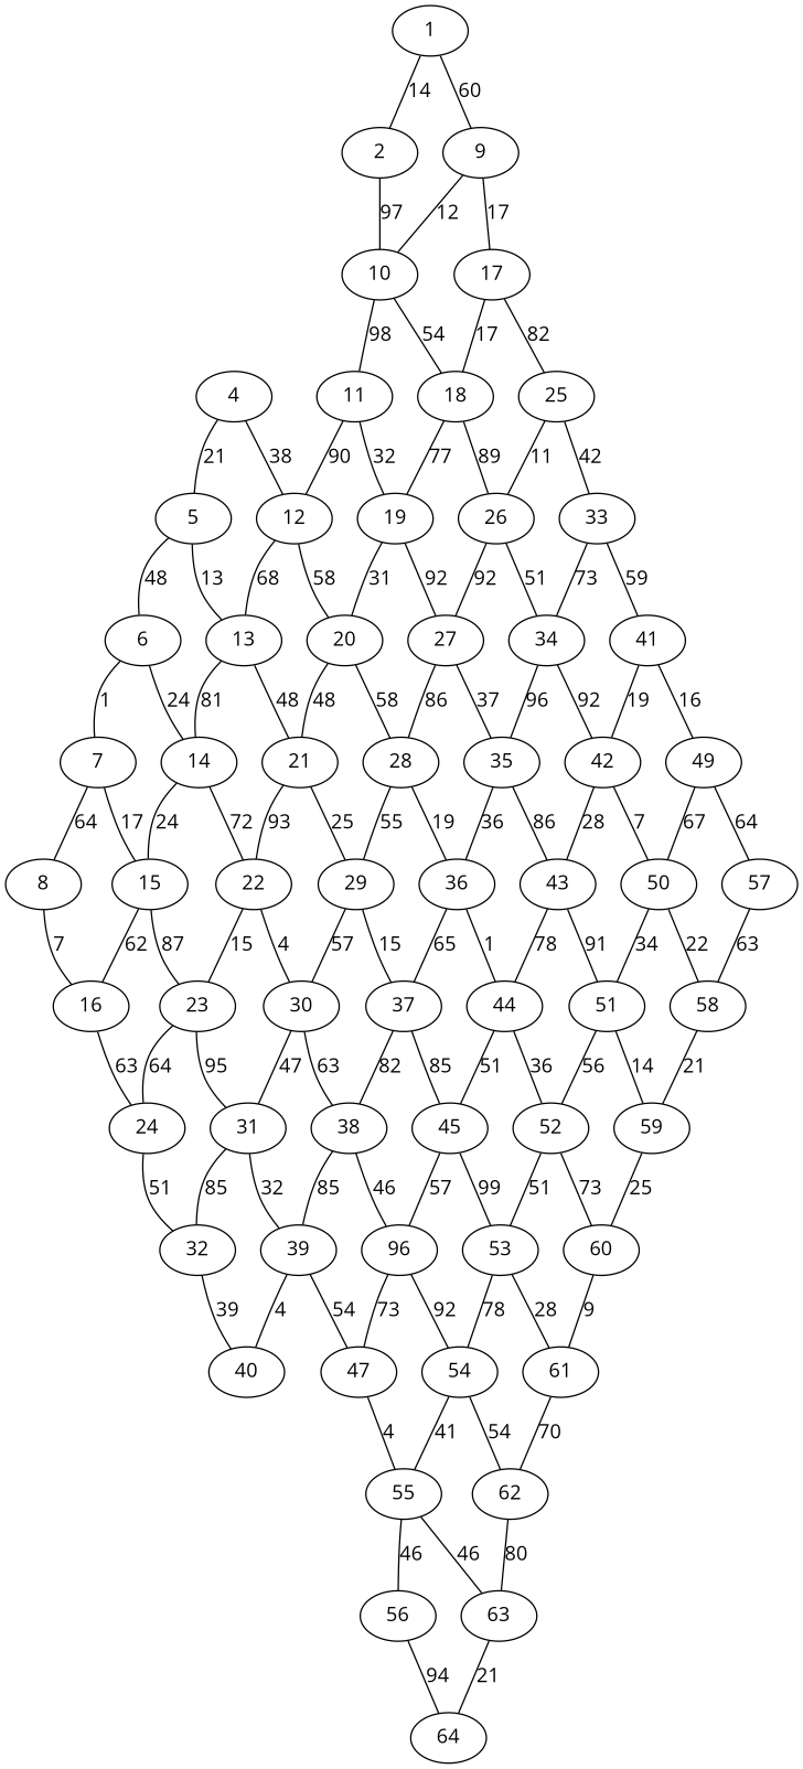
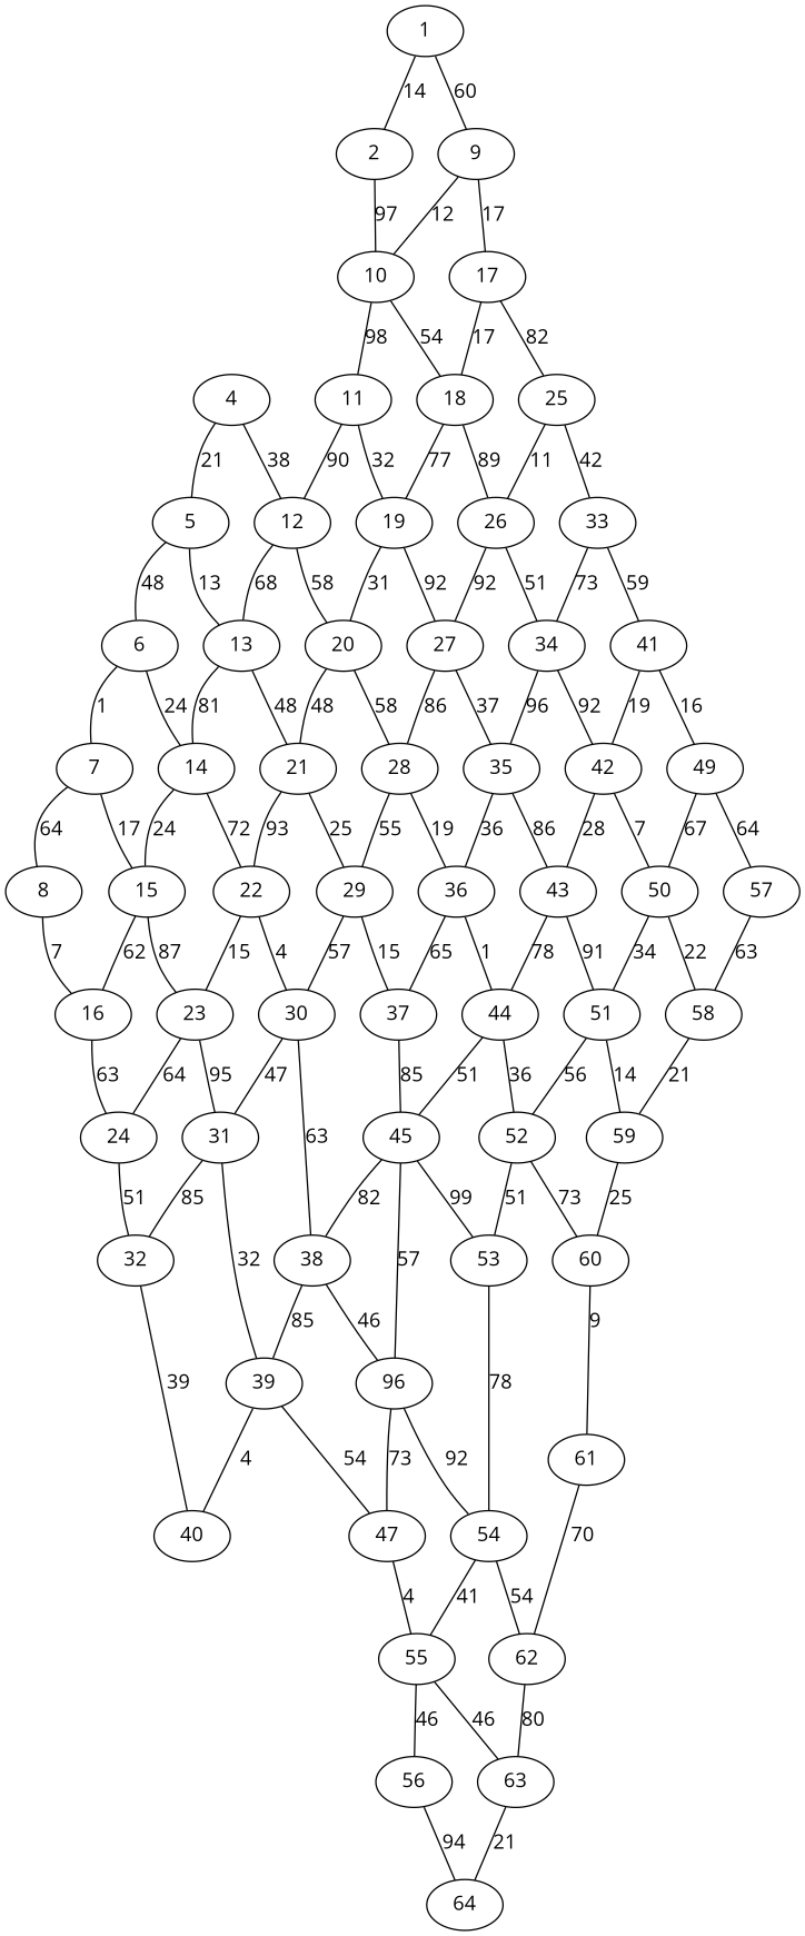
  graph {
    fontname="Open Sans"
    node [fontname="Open Sans"]
    edge [fontname="Open Sans"]
    1
    2
    9
    10
    17
    11
    18
    4
    5
    12
    19
    6
    13
    20
    7
    14
    21
    8
    15
    22
    16
    23
    24
    25
    26
    27
    28
    29
    30
    31
    32
    33
    34
    35
    36
    37
    38
    39
    40
    41
    42
    43
    44
    45
    n45 [label=96]
    47
    49
    50
    51
    52
    53
    54
    55
    57
    58
    59
    60
    61
    62
    56
    63
    64
    1 -- 2 [label=14]
    1 -- 9 [label=60]
    2 -- 10 [label=97]
    9 -- 10 [label=12]
    9 -- 17 [label=17]
    10 -- 11 [label=98]
    10 -- 18 [label=54]
    17 -- 18 [label=17]
    17 -- 25 [label=82]
    11 -- 12 [label=90]
    11 -- 19 [label=32]
    18 -- 19 [label=77]
    18 -- 26 [label=89]
    4 -- 5 [label=21]
    4 -- 12 [label=38]
    5 -- 6 [label=48]
    5 -- 13 [label=13]
    12 -- 13 [label=68]
    12 -- 20 [label=58]
    19 -- 20 [label=31]
    19 -- 27 [label=92]
    6 -- 7 [label=1]
    6 -- 14 [label=24]
    13 -- 14 [label=81]
    13 -- 21 [label=48]
    20 -- 21 [label=48]
    20 -- 28 [label=58]
    7 -- 8 [label=64]
    7 -- 15 [label=17]
    14 -- 15 [label=24]
    14 -- 22 [label=72]
    21 -- 22 [label=93]
    21 -- 29 [label=25]
    8 -- 16 [label=7]
    15 -- 16 [label=62]
    15 -- 23 [label=87]
    22 -- 23 [label=15]
    22 -- 30 [label=4]
    16 -- 24 [label=63]
    23 -- 24 [label=64]
    23 -- 31 [label=95]
    24 -- 32 [label=51]
    25 -- 26 [label=11]
    25 -- 33 [label=42]
    26 -- 27 [label=92]
    26 -- 34 [label=51]
    27 -- 28 [label=86]
    27 -- 35 [label=37]
    28 -- 29 [label=55]
    28 -- 36 [label=19]
    29 -- 30 [label=57]
    29 -- 37 [label=15]
    30 -- 31 [label=47]
    30 -- 38 [label=63]
    31 -- 32 [label=85]
    31 -- 39 [label=32]
    32 -- 40 [label=39]
    33 -- 34 [label=73]
    33 -- 41 [label=59]
    34 -- 35 [label=96]
    34 -- 42 [label=92]
    35 -- 36 [label=36]
    35 -- 43 [label=86]
    36 -- 37 [label=65]
    36 -- 44 [label=1]
-   37 -- 38 [label=82]
+   45 -- 38 [label=82]
    37 -- 45 [label=85]
    38 -- 39 [label=85]
    38 -- n45 [label=46]
    39 -- 40 [label=4]
    39 -- 47 [label=54]
    41 -- 42 [label=19]
    41 -- 49 [label=16]
    42 -- 43 [label=28]
    42 -- 50 [label=7]
    43 -- 44 [label=78]
    43 -- 51 [label=91]
    44 -- 45 [label=51]
    44 -- 52 [label=36]
    45 -- n45 [label=57]
    45 -- 53 [label=99]
    n45 -- 47 [label=73]
    n45 -- 54 [label=92]
    47 -- 55 [label=4]
    49 -- 50 [label=67]
    49 -- 57 [label=64]
    50 -- 51 [label=34]
    50 -- 58 [label=22]
    51 -- 52 [label=56]
    51 -- 59 [label=14]
    52 -- 53 [label=51]
    52 -- 60 [label=73]
    53 -- 54 [label=78]
-   53 -- 61 [label=28]
    54 -- 55 [label=41]
    54 -- 62 [label=54]
    55 -- 56 [label=46]
    55 -- 63 [label=46]
    57 -- 58 [label=63]
    58 -- 59 [label=21]
    59 -- 60 [label=25]
    60 -- 61 [label=9]
    61 -- 62 [label=70]
    62 -- 63 [label=80]
    56 -- 64 [label=94]
    63 -- 64 [label=21]
  }
